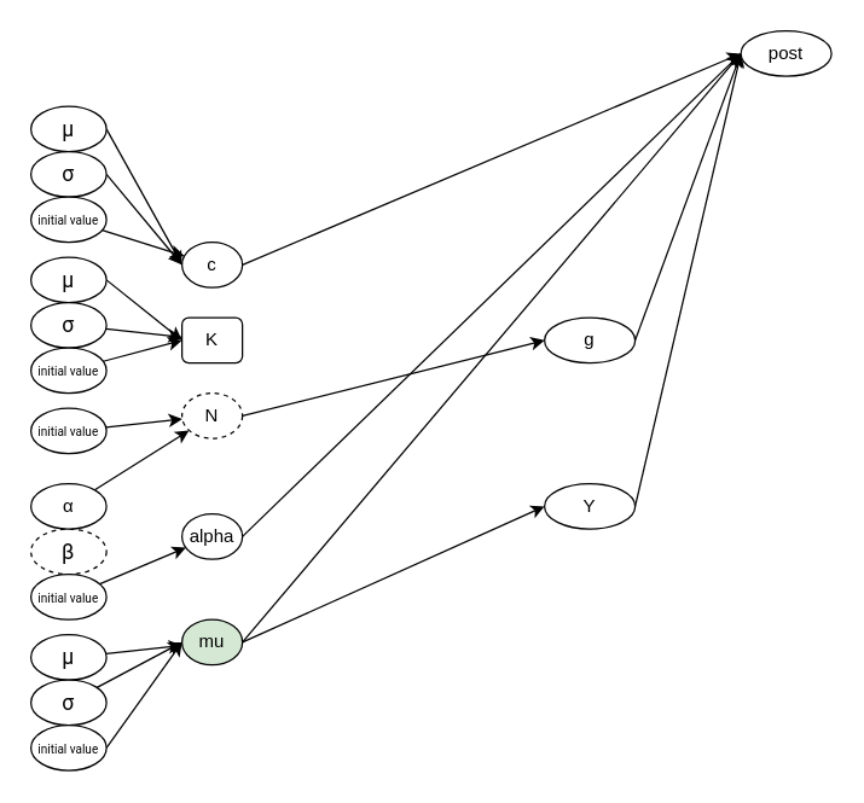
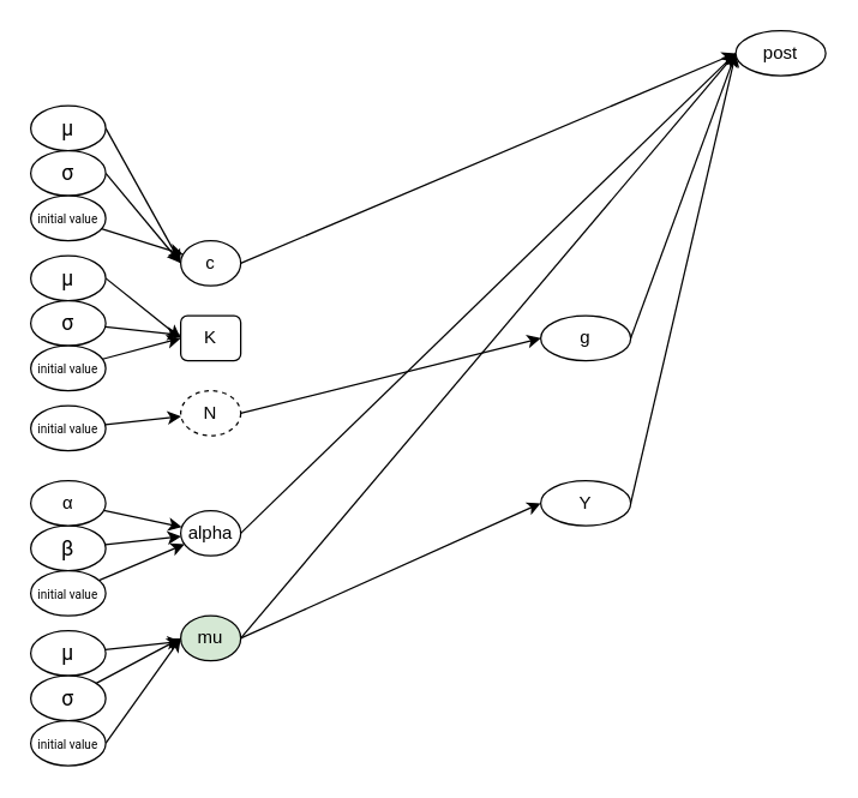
  <mxCell id="0" />
  <mxCell id="1" parent="0" />
  <mxCell id="2" style="edgeStyle=none;rounded=0;orthogonalLoop=1;jettySize=auto;html=1;exitX=1;exitY=0.5;exitDx=0;exitDy=0;entryX=0;entryY=0.5;entryDx=0;entryDy=0;" parent="1" source="3" target="32" edge="1"><mxGeometry relative="1" as="geometry" /></mxCell>
  <mxCell id="3" value="c" style="ellipse;whiteSpace=wrap;html=1;" parent="1" vertex="1"><mxGeometry x="120" y="160" width="40" height="30" as="geometry" /></mxCell>
  <mxCell id="4" value="K" style="whiteSpace=wrap;html=1;rounded=1;" parent="1" vertex="1"><mxGeometry x="120" y="210" width="40" height="30" as="geometry" /></mxCell>
  <mxCell id="5" style="edgeStyle=none;rounded=0;orthogonalLoop=1;jettySize=auto;html=1;exitX=1;exitY=0.5;exitDx=0;exitDy=0;entryX=0;entryY=0.5;entryDx=0;entryDy=0;" parent="1" source="6" target="15" edge="1"><mxGeometry relative="1" as="geometry"><mxPoint x="260" y="240" as="targetPoint" /></mxGeometry></mxCell>
  <mxCell id="6" value="N" style="ellipse;whiteSpace=wrap;html=1;dashed=1;" parent="1" vertex="1"><mxGeometry x="120" y="260" width="40" height="30" as="geometry" /></mxCell>
  <mxCell id="7" style="edgeStyle=none;rounded=0;orthogonalLoop=1;jettySize=auto;html=1;exitX=1;exitY=0.5;exitDx=0;exitDy=0;entryX=0;entryY=0.5;entryDx=0;entryDy=0;" parent="1" source="9" target="13" edge="1"><mxGeometry relative="1" as="geometry" /></mxCell>
  <mxCell id="8" style="edgeStyle=none;rounded=0;orthogonalLoop=1;jettySize=auto;html=1;exitX=1;exitY=0.5;exitDx=0;exitDy=0;entryX=0;entryY=0.5;entryDx=0;entryDy=0;" parent="1" source="9" target="32" edge="1"><mxGeometry relative="1" as="geometry"><mxPoint x="220" y="270" as="targetPoint" /></mxGeometry></mxCell>
  <mxCell id="9" value="mu" style="ellipse;whiteSpace=wrap;html=1;fillColor=#d5e8d4;" parent="1" vertex="1"><mxGeometry x="120" y="410" width="40" height="30" as="geometry" /></mxCell>
  <mxCell id="10" style="edgeStyle=none;rounded=0;orthogonalLoop=1;jettySize=auto;html=1;exitX=1;exitY=0.5;exitDx=0;exitDy=0;entryX=0;entryY=0.5;entryDx=0;entryDy=0;" parent="1" source="11" target="32" edge="1"><mxGeometry relative="1" as="geometry" /></mxCell>
  <mxCell id="11" value="alpha" style="ellipse;whiteSpace=wrap;html=1;" parent="1" vertex="1"><mxGeometry x="120" y="340" width="40" height="30" as="geometry" /></mxCell>
  <mxCell id="12" style="edgeStyle=none;rounded=0;orthogonalLoop=1;jettySize=auto;html=1;exitX=1;exitY=0.5;exitDx=0;exitDy=0;entryX=0;entryY=0.5;entryDx=0;entryDy=0;" parent="1" source="13" target="32" edge="1"><mxGeometry relative="1" as="geometry" /></mxCell>
  <mxCell id="13" value="Y" style="ellipse;whiteSpace=wrap;html=1;" parent="1" vertex="1"><mxGeometry x="360" y="320" width="60" height="30" as="geometry" /></mxCell>
  <mxCell id="14" style="edgeStyle=none;rounded=0;orthogonalLoop=1;jettySize=auto;html=1;exitX=1;exitY=0.5;exitDx=0;exitDy=0;entryX=0;entryY=0.5;entryDx=0;entryDy=0;" parent="1" source="15" target="32" edge="1"><mxGeometry relative="1" as="geometry" /></mxCell>
  <mxCell id="15" value="g" style="ellipse;whiteSpace=wrap;html=1;" parent="1" vertex="1"><mxGeometry x="360" y="210" width="60" height="30" as="geometry" /></mxCell>
- <mxCell id="17" value="&lt;div style=&quot;text-align: left;&quot;&gt;&lt;font face=&quot;Roboto, arial, sans-serif&quot;&gt;&lt;span style=&quot;font-size: 14px;&quot;&gt;β&lt;/span&gt;&lt;/font&gt;&lt;br&gt;&lt;/div&gt;" style="ellipse;whiteSpace=wrap;html=1;dashed=1;" parent="1" vertex="1"><mxGeometry x="20" y="350" width="50" height="30" as="geometry" /></mxCell>
+ <mxCell id="16" value="" style="edgeStyle=none;rounded=0;orthogonalLoop=1;jettySize=auto;html=1;" parent="1" source="17" target="11" edge="1"><mxGeometry relative="1" as="geometry" /></mxCell>
+ <mxCell id="17" value="&lt;div style=&quot;text-align: left;&quot;&gt;&lt;font face=&quot;Roboto, arial, sans-serif&quot;&gt;&lt;span style=&quot;font-size: 14px;&quot;&gt;β&lt;/span&gt;&lt;/font&gt;&lt;br&gt;&lt;/div&gt;" style="ellipse;whiteSpace=wrap;html=1;" parent="1" vertex="1"><mxGeometry x="20" y="350" width="50" height="30" as="geometry" /></mxCell>
  <mxCell id="18" style="edgeStyle=none;rounded=0;orthogonalLoop=1;jettySize=auto;html=1;exitX=1;exitY=0.5;exitDx=0;exitDy=0;entryX=0;entryY=0.5;entryDx=0;entryDy=0;" parent="1" source="19" target="3" edge="1"><mxGeometry relative="1" as="geometry" /></mxCell>
  <mxCell id="19" value="&lt;div style=&quot;text-align: left;&quot;&gt;&lt;font face=&quot;Roboto, arial, sans-serif&quot;&gt;&lt;span style=&quot;font-size: 14px;&quot;&gt;μ&lt;/span&gt;&lt;/font&gt;&lt;br&gt;&lt;/div&gt;" style="ellipse;whiteSpace=wrap;html=1;" parent="1" vertex="1"><mxGeometry x="20" y="70" width="50" height="30" as="geometry" /></mxCell>
- <mxCell id="20" value="" style="edgeStyle=none;rounded=0;orthogonalLoop=1;jettySize=auto;html=1;" parent="1" source="21" target="6" edge="1"><mxGeometry relative="1" as="geometry" /></mxCell>
+ <mxCell id="20" value="" style="edgeStyle=none;rounded=0;orthogonalLoop=1;jettySize=auto;html=1;" parent="1" source="21" target="11" edge="1"><mxGeometry relative="1" as="geometry" /></mxCell>
  <mxCell id="21" value="&lt;div style=&quot;text-align: left;&quot;&gt;&lt;span style=&quot;text-align: center;&quot;&gt;α&lt;/span&gt;&lt;br&gt;&lt;/div&gt;" style="ellipse;whiteSpace=wrap;html=1;" parent="1" vertex="1"><mxGeometry x="20" y="320" width="50" height="30" as="geometry" /></mxCell>
  <mxCell id="22" style="edgeStyle=none;rounded=0;orthogonalLoop=1;jettySize=auto;html=1;exitX=1;exitY=0.5;exitDx=0;exitDy=0;entryX=0;entryY=0.5;entryDx=0;entryDy=0;" parent="1" source="23" target="3" edge="1"><mxGeometry relative="1" as="geometry" /></mxCell>
  <mxCell id="23" value="&lt;div style=&quot;text-align: left;&quot;&gt;&lt;font face=&quot;Roboto, arial, sans-serif&quot;&gt;&lt;span style=&quot;font-size: 14px;&quot;&gt;σ&lt;/span&gt;&lt;/font&gt;&lt;br&gt;&lt;/div&gt;" style="ellipse;whiteSpace=wrap;html=1;" parent="1" vertex="1"><mxGeometry x="20" y="100" width="50" height="30" as="geometry" /></mxCell>
  <mxCell id="24" style="edgeStyle=none;rounded=0;orthogonalLoop=1;jettySize=auto;html=1;exitX=1;exitY=0.5;exitDx=0;exitDy=0;entryX=0;entryY=0.5;entryDx=0;entryDy=0;" parent="1" source="25" target="4" edge="1"><mxGeometry relative="1" as="geometry" /></mxCell>
  <mxCell id="25" value="&lt;div style=&quot;text-align: left;&quot;&gt;&lt;font face=&quot;Roboto, arial, sans-serif&quot;&gt;&lt;span style=&quot;font-size: 14px;&quot;&gt;μ&lt;/span&gt;&lt;/font&gt;&lt;br&gt;&lt;/div&gt;" style="ellipse;whiteSpace=wrap;html=1;" parent="1" vertex="1"><mxGeometry x="20" y="170" width="50" height="30" as="geometry" /></mxCell>
  <mxCell id="26" value="" style="edgeStyle=none;rounded=0;orthogonalLoop=1;jettySize=auto;html=1;" parent="1" source="27" target="4" edge="1"><mxGeometry relative="1" as="geometry" /></mxCell>
  <mxCell id="27" value="&lt;div style=&quot;text-align: left;&quot;&gt;&lt;font face=&quot;Roboto, arial, sans-serif&quot;&gt;&lt;span style=&quot;font-size: 14px;&quot;&gt;σ&lt;/span&gt;&lt;/font&gt;&lt;br&gt;&lt;/div&gt;" style="ellipse;whiteSpace=wrap;html=1;" parent="1" vertex="1"><mxGeometry x="20" y="200" width="50" height="30" as="geometry" /></mxCell>
  <mxCell id="28" value="" style="edgeStyle=none;rounded=0;orthogonalLoop=1;jettySize=auto;html=1;" parent="1" source="29" target="9" edge="1"><mxGeometry relative="1" as="geometry" /></mxCell>
  <mxCell id="29" value="&lt;div style=&quot;text-align: left;&quot;&gt;&lt;font face=&quot;Roboto, arial, sans-serif&quot;&gt;&lt;span style=&quot;font-size: 14px;&quot;&gt;μ&lt;/span&gt;&lt;/font&gt;&lt;br&gt;&lt;/div&gt;" style="ellipse;whiteSpace=wrap;html=1;" parent="1" vertex="1"><mxGeometry x="20" y="420" width="50" height="30" as="geometry" /></mxCell>
  <mxCell id="30" value="" style="edgeStyle=none;rounded=0;orthogonalLoop=1;jettySize=auto;html=1;entryX=0;entryY=0.5;entryDx=0;entryDy=0;" parent="1" source="31" target="9" edge="1"><mxGeometry relative="1" as="geometry" /></mxCell>
  <mxCell id="31" value="&lt;div style=&quot;text-align: left;&quot;&gt;&lt;font face=&quot;Roboto, arial, sans-serif&quot;&gt;&lt;span style=&quot;font-size: 14px;&quot;&gt;σ&lt;/span&gt;&lt;/font&gt;&lt;br&gt;&lt;/div&gt;" style="ellipse;whiteSpace=wrap;html=1;" parent="1" vertex="1"><mxGeometry x="20" y="450" width="50" height="30" as="geometry" /></mxCell>
  <mxCell id="32" value="post" style="ellipse;whiteSpace=wrap;html=1;" parent="1" vertex="1"><mxGeometry x="490" y="20" width="60" height="30" as="geometry" /></mxCell>
  <mxCell id="33" value="" style="edgeStyle=none;rounded=0;orthogonalLoop=1;jettySize=auto;html=1;" parent="1" source="34" target="3" edge="1"><mxGeometry relative="1" as="geometry" /></mxCell>
  <mxCell id="34" value="&lt;div style=&quot;&quot;&gt;&lt;font style=&quot;font-size: 8px;&quot; face=&quot;Roboto, arial, sans-serif&quot;&gt;initial value&lt;/font&gt;&lt;br&gt;&lt;/div&gt;" style="ellipse;whiteSpace=wrap;html=1;" parent="1" vertex="1"><mxGeometry x="20" y="130" width="50" height="30" as="geometry" /></mxCell>
  <mxCell id="35" value="" style="edgeStyle=none;rounded=0;orthogonalLoop=1;jettySize=auto;html=1;entryX=0;entryY=0.5;entryDx=0;entryDy=0;" parent="1" source="36" target="4" edge="1"><mxGeometry relative="1" as="geometry" /></mxCell>
  <mxCell id="36" value="&lt;div style=&quot;&quot;&gt;&lt;font style=&quot;font-size: 8px;&quot; face=&quot;Roboto, arial, sans-serif&quot;&gt;initial value&lt;/font&gt;&lt;br&gt;&lt;/div&gt;" style="ellipse;whiteSpace=wrap;html=1;" parent="1" vertex="1"><mxGeometry x="20" y="230" width="50" height="30" as="geometry" /></mxCell>
  <mxCell id="37" value="" style="edgeStyle=none;rounded=0;orthogonalLoop=1;jettySize=auto;html=1;" parent="1" source="38" target="6" edge="1"><mxGeometry relative="1" as="geometry" /></mxCell>
  <mxCell id="38" value="&lt;div style=&quot;&quot;&gt;&lt;font style=&quot;font-size: 8px;&quot; face=&quot;Roboto, arial, sans-serif&quot;&gt;initial value&lt;/font&gt;&lt;br&gt;&lt;/div&gt;" style="ellipse;whiteSpace=wrap;html=1;" parent="1" vertex="1"><mxGeometry x="20" y="270" width="50" height="30" as="geometry" /></mxCell>
  <mxCell id="39" value="" style="edgeStyle=none;rounded=0;orthogonalLoop=1;jettySize=auto;html=1;" parent="1" source="40" target="11" edge="1"><mxGeometry relative="1" as="geometry" /></mxCell>
  <mxCell id="40" value="&lt;div style=&quot;&quot;&gt;&lt;font style=&quot;font-size: 8px;&quot; face=&quot;Roboto, arial, sans-serif&quot;&gt;initial value&lt;/font&gt;&lt;br&gt;&lt;/div&gt;" style="ellipse;whiteSpace=wrap;html=1;" parent="1" vertex="1"><mxGeometry x="20" y="380" width="50" height="30" as="geometry" /></mxCell>
  <mxCell id="41" style="edgeStyle=none;rounded=0;orthogonalLoop=1;jettySize=auto;html=1;exitX=1;exitY=0.5;exitDx=0;exitDy=0;entryX=0;entryY=0.5;entryDx=0;entryDy=0;" parent="1" source="42" target="9" edge="1"><mxGeometry relative="1" as="geometry" /></mxCell>
  <mxCell id="42" value="&lt;div style=&quot;&quot;&gt;&lt;font style=&quot;font-size: 8px;&quot; face=&quot;Roboto, arial, sans-serif&quot;&gt;initial value&lt;/font&gt;&lt;br&gt;&lt;/div&gt;" style="ellipse;whiteSpace=wrap;html=1;" parent="1" vertex="1"><mxGeometry x="20" y="480" width="50" height="30" as="geometry" /></mxCell>
